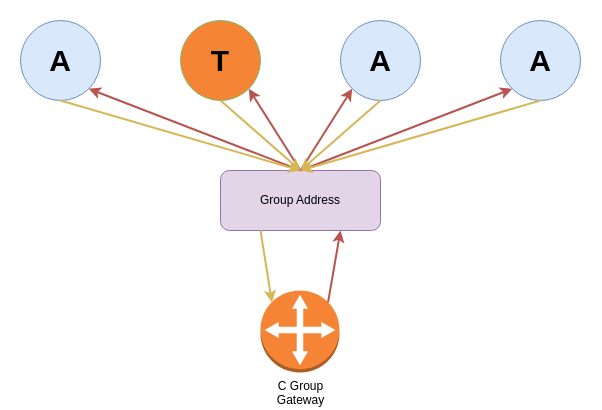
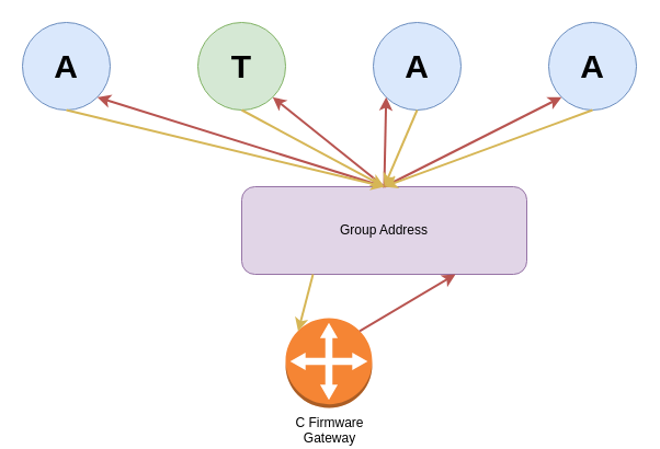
  <mxCell id="0" />
  <mxCell id="1" parent="0" />
  <mxCell id="2" value="&lt;font style=&quot;font-size: 30px&quot;&gt;&lt;b&gt;A&lt;/b&gt;&lt;/font&gt;" style="ellipse;whiteSpace=wrap;html=1;aspect=fixed;fillColor=#dae8fc;strokeColor=#6c8ebf;" parent="1" vertex="1"><mxGeometry width="80" height="80" as="geometry" x="20" y="20" /></mxCell>
  <mxCell id="3" value="&lt;font style=&quot;font-size: 30px&quot;&gt;&lt;b&gt;A&lt;/b&gt;&lt;/font&gt;" style="ellipse;whiteSpace=wrap;html=1;aspect=fixed;fillColor=#dae8fc;strokeColor=#6c8ebf;" parent="1" vertex="1"><mxGeometry x="340" width="80" height="80" as="geometry" y="20" /></mxCell>
- <mxCell id="4" value="Group Address" style="rounded=1;whiteSpace=wrap;html=1;fillColor=#e1d5e7;strokeColor=#9673a6;" parent="1" vertex="1"><mxGeometry x="220" y="170" width="160" height="60" as="geometry" /></mxCell>
- <mxCell id="5" value="&lt;font style=&quot;font-size: 30px&quot;&gt;&lt;b&gt;T&lt;/b&gt;&lt;/font&gt;" style="ellipse;whiteSpace=wrap;html=1;aspect=fixed;fillColor=#f58534;strokeColor=#82b366;" parent="1" vertex="1"><mxGeometry x="180" width="80" height="80" as="geometry" y="20" /></mxCell>
+ <mxCell id="4" value="Group Address" style="rounded=1;whiteSpace=wrap;html=1;fillColor=#e1d5e7;strokeColor=#9673a6;" parent="1" vertex="1"><mxGeometry x="220" y="170" width="260" height="80" as="geometry" /></mxCell>
+ <mxCell id="5" value="&lt;font style=&quot;font-size: 30px&quot;&gt;&lt;b&gt;T&lt;/b&gt;&lt;/font&gt;" style="ellipse;whiteSpace=wrap;html=1;aspect=fixed;fillColor=#d5e8d4;strokeColor=#82b366;" parent="1" vertex="1"><mxGeometry x="180" width="80" height="80" as="geometry" y="20" /></mxCell>
  <mxCell id="6" value="&lt;font style=&quot;font-size: 30px&quot;&gt;&lt;b&gt;A&lt;/b&gt;&lt;/font&gt;" style="ellipse;whiteSpace=wrap;html=1;aspect=fixed;fillColor=#dae8fc;strokeColor=#6c8ebf;" parent="1" vertex="1"><mxGeometry x="500" width="80" height="80" as="geometry" y="20" /></mxCell>
- <mxCell id="7" value="&lt;span&gt;C Group&lt;/span&gt;&lt;br&gt;&lt;span&gt;Gateway&lt;/span&gt;" style="outlineConnect=0;dashed=0;verticalLabelPosition=bottom;verticalAlign=top;align=center;html=1;shape=mxgraph.aws3.customer_gateway;fillColor=#F58534;gradientColor=none;" parent="1" vertex="1"><mxGeometry x="260" y="290" width="79" height="82" as="geometry" /></mxCell>
+ <mxCell id="7" value="&lt;span&gt;C Firmware&lt;/span&gt;&lt;br&gt;&lt;span&gt;Gateway&lt;/span&gt;" style="outlineConnect=0;dashed=0;verticalLabelPosition=bottom;verticalAlign=top;align=center;html=1;shape=mxgraph.aws3.customer_gateway;fillColor=#F58534;gradientColor=none;" parent="1" vertex="1"><mxGeometry x="260" y="290" width="79" height="82" as="geometry" /></mxCell>
  <mxCell id="8" value="" style="endArrow=classic;html=1;exitX=0.855;exitY=0.145;exitDx=0;exitDy=0;exitPerimeter=0;entryX=0.75;entryY=1;entryDx=0;entryDy=0;fillColor=#f8cecc;strokeColor=#b85450;strokeWidth=2;" parent="1" source="7" target="4" edge="1"><mxGeometry width="50" height="50" relative="1" as="geometry"><mxPoint x="370" y="210" as="sourcePoint" /><mxPoint x="440" y="220" as="targetPoint" /></mxGeometry></mxCell>
  <mxCell id="9" value="" style="endArrow=classic;html=1;exitX=0.25;exitY=1;exitDx=0;exitDy=0;entryX=0.145;entryY=0.145;entryDx=0;entryDy=0;entryPerimeter=0;fillColor=#fff2cc;strokeColor=#d6b656;strokeWidth=2;" parent="1" source="4" target="7" edge="1"><mxGeometry width="50" height="50" relative="1" as="geometry"><mxPoint x="330" y="260" as="sourcePoint" /><mxPoint x="380" y="210" as="targetPoint" /></mxGeometry></mxCell>
  <mxCell id="10" value="" style="endArrow=classic;html=1;exitX=0.5;exitY=0;exitDx=0;exitDy=0;entryX=1;entryY=1;entryDx=0;entryDy=0;fillColor=#f8cecc;strokeColor=#b85450;strokeWidth=2;" parent="1" source="4" target="2" edge="1"><mxGeometry width="50" height="50" relative="1" as="geometry"><mxPoint x="440" y="160" as="sourcePoint" /><mxPoint x="400" y="160" as="targetPoint" /></mxGeometry></mxCell>
  <mxCell id="11" value="" style="endArrow=classic;html=1;fillColor=#f8cecc;strokeColor=#b85450;strokeWidth=2;exitX=0.5;exitY=0;exitDx=0;exitDy=0;entryX=1;entryY=1;entryDx=0;entryDy=0;" parent="1" target="5" edge="1" source="4"><mxGeometry width="50" height="50" relative="1" as="geometry"><mxPoint x="440" y="160" as="sourcePoint" /><mxPoint x="290" y="90" as="targetPoint" /></mxGeometry></mxCell>
  <mxCell id="12" value="" style="endArrow=classic;html=1;entryX=0;entryY=1;entryDx=0;entryDy=0;exitX=0.5;exitY=0;exitDx=0;exitDy=0;fillColor=#f8cecc;strokeColor=#b85450;strokeWidth=2;" parent="1" source="4" target="3" edge="1"><mxGeometry width="50" height="50" relative="1" as="geometry"><mxPoint x="440" y="160" as="sourcePoint" /><mxPoint x="400" y="160" as="targetPoint" /></mxGeometry></mxCell>
  <mxCell id="13" value="" style="endArrow=classic;html=1;fillColor=#f8cecc;strokeColor=#b85450;strokeWidth=2;exitX=0.5;exitY=0;exitDx=0;exitDy=0;entryX=0;entryY=1;entryDx=0;entryDy=0;" parent="1" target="6" edge="1" source="4"><mxGeometry width="50" height="50" relative="1" as="geometry"><mxPoint x="440" y="160" as="sourcePoint" /><mxPoint x="490" y="80" as="targetPoint" /></mxGeometry></mxCell>
  <mxCell id="14" value="" style="endArrow=classic;html=1;exitX=0.5;exitY=1;exitDx=0;exitDy=0;entryX=0.5;entryY=0;entryDx=0;entryDy=0;fillColor=#fff2cc;strokeColor=#d6b656;strokeWidth=2;" parent="1" source="2" target="4" edge="1"><mxGeometry width="50" height="50" relative="1" as="geometry"><mxPoint x="350" y="210" as="sourcePoint" /><mxPoint x="400" y="160" as="targetPoint" /></mxGeometry></mxCell>
  <mxCell id="15" value="" style="endArrow=classic;html=1;exitX=0.5;exitY=1;exitDx=0;exitDy=0;entryX=0.5;entryY=0;entryDx=0;entryDy=0;fillColor=#fff2cc;strokeColor=#d6b656;strokeWidth=2;" parent="1" source="5" target="4" edge="1"><mxGeometry width="50" height="50" relative="1" as="geometry"><mxPoint x="350" y="210" as="sourcePoint" /><mxPoint x="400" y="160" as="targetPoint" /></mxGeometry></mxCell>
  <mxCell id="16" value="" style="endArrow=classic;html=1;exitX=0.5;exitY=1;exitDx=0;exitDy=0;entryX=0.5;entryY=0;entryDx=0;entryDy=0;fillColor=#fff2cc;strokeColor=#d6b656;strokeWidth=2;" parent="1" source="3" target="4" edge="1"><mxGeometry width="50" height="50" relative="1" as="geometry"><mxPoint x="350" y="210" as="sourcePoint" /><mxPoint x="400" y="160" as="targetPoint" /></mxGeometry></mxCell>
  <mxCell id="17" value="" style="endArrow=classic;html=1;exitX=0.5;exitY=1;exitDx=0;exitDy=0;entryX=0.5;entryY=0;entryDx=0;entryDy=0;fillColor=#fff2cc;strokeColor=#d6b656;strokeWidth=2;" parent="1" source="6" target="4" edge="1"><mxGeometry width="50" height="50" relative="1" as="geometry"><mxPoint x="350" y="210" as="sourcePoint" /><mxPoint x="400" y="160" as="targetPoint" /></mxGeometry></mxCell>
